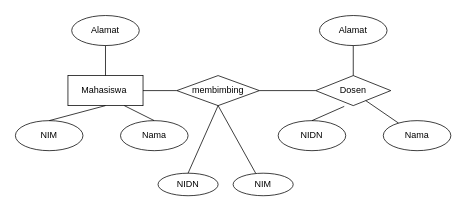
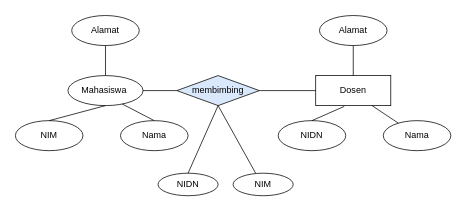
  <mxCell id="0" />
  <mxCell id="1" parent="0" />
- <mxCell id="2" value="Mahasiswa&amp;nbsp;" style="rounded=0;whiteSpace=wrap;html=1;" parent="1" vertex="1"><mxGeometry x="90" y="100" width="100" height="40" as="geometry" /></mxCell>
- <mxCell id="3" value="Dosen" style="rhombus;whiteSpace=wrap;html=1;" parent="1" vertex="1"><mxGeometry x="420" y="100" width="100" height="40" as="geometry" /></mxCell>
- <mxCell id="4" value="membimbing" style="rhombus;whiteSpace=wrap;html=1;" parent="1" vertex="1"><mxGeometry x="235" y="100" width="110" height="40" as="geometry" /></mxCell>
+ <mxCell id="2" value="Mahasiswa&amp;nbsp;" style="ellipse;whiteSpace=wrap;html=1;" parent="1" vertex="1"><mxGeometry x="90" y="100" width="100" height="40" as="geometry" /></mxCell>
+ <mxCell id="3" value="Dosen" style="rounded=0;whiteSpace=wrap;html=1;" parent="1" vertex="1"><mxGeometry x="420" y="100" width="100" height="40" as="geometry" /></mxCell>
+ <mxCell id="4" value="membimbing" style="rhombus;whiteSpace=wrap;html=1;fillColor=#dae8fc;" parent="1" vertex="1"><mxGeometry x="235" y="100" width="110" height="40" as="geometry" /></mxCell>
  <mxCell id="5" value="NIM" style="ellipse;whiteSpace=wrap;html=1;" parent="1" vertex="1"><mxGeometry x="20" y="160" width="90" height="40" as="geometry" /></mxCell>
  <mxCell id="6" value="Nama" style="ellipse;whiteSpace=wrap;html=1;" parent="1" vertex="1"><mxGeometry x="160" y="160" width="90" height="40" as="geometry" /></mxCell>
  <mxCell id="7" value="NIDN" style="ellipse;whiteSpace=wrap;html=1;" parent="1" vertex="1"><mxGeometry x="370" y="160" width="90" height="40" as="geometry" /></mxCell>
  <mxCell id="8" value="Nama" style="ellipse;whiteSpace=wrap;html=1;" parent="1" vertex="1"><mxGeometry x="510" y="160" width="90" height="40" as="geometry" /></mxCell>
  <mxCell id="9" value="" style="endArrow=none;html=1;entryX=0;entryY=0.5;entryDx=0;entryDy=0;exitX=1;exitY=0.5;exitDx=0;exitDy=0;" parent="1" source="2" target="4" edge="1"><mxGeometry width="50" height="50" relative="1" as="geometry"><mxPoint x="290" y="40" as="sourcePoint" /><mxPoint x="340" y="-10" as="targetPoint" /></mxGeometry></mxCell>
  <mxCell id="10" value="" style="endArrow=none;html=1;exitX=0;exitY=0.5;exitDx=0;exitDy=0;entryX=1;entryY=0.5;entryDx=0;entryDy=0;" parent="1" source="3" target="4" edge="1"><mxGeometry width="50" height="50" relative="1" as="geometry"><mxPoint x="190" y="-20" as="sourcePoint" /><mxPoint x="354" y="-30" as="targetPoint" /></mxGeometry></mxCell>
  <mxCell id="11" value="" style="endArrow=none;html=1;entryX=0.5;entryY=1;entryDx=0;entryDy=0;exitX=0.5;exitY=0;exitDx=0;exitDy=0;" parent="1" source="5" target="2" edge="1"><mxGeometry width="50" height="50" relative="1" as="geometry"><mxPoint x="290" y="40" as="sourcePoint" /><mxPoint x="340" y="-10" as="targetPoint" /></mxGeometry></mxCell>
  <mxCell id="12" value="" style="endArrow=none;html=1;entryX=0.75;entryY=1;entryDx=0;entryDy=0;exitX=0.5;exitY=0;exitDx=0;exitDy=0;" parent="1" source="6" target="2" edge="1"><mxGeometry width="50" height="50" relative="1" as="geometry"><mxPoint x="290" y="40" as="sourcePoint" /><mxPoint x="340" y="-10" as="targetPoint" /></mxGeometry></mxCell>
  <mxCell id="13" value="" style="endArrow=none;html=1;entryX=0.38;entryY=1.025;entryDx=0;entryDy=0;entryPerimeter=0;exitX=0.5;exitY=0;exitDx=0;exitDy=0;" parent="1" source="7" target="3" edge="1"><mxGeometry width="50" height="50" relative="1" as="geometry"><mxPoint x="290" y="40" as="sourcePoint" /><mxPoint x="340" y="-10" as="targetPoint" /></mxGeometry></mxCell>
  <mxCell id="14" value="" style="endArrow=none;html=1;entryX=0.75;entryY=1;entryDx=0;entryDy=0;" parent="1" source="8" target="3" edge="1"><mxGeometry width="50" height="50" relative="1" as="geometry"><mxPoint x="290" y="40" as="sourcePoint" /><mxPoint x="340" y="-10" as="targetPoint" /></mxGeometry></mxCell>
  <mxCell id="15" value="Alamat" style="ellipse;whiteSpace=wrap;html=1;" parent="1" vertex="1"><mxGeometry x="95" y="20" width="90" height="40" as="geometry" /></mxCell>
  <mxCell id="16" value="Alamat" style="ellipse;whiteSpace=wrap;html=1;" parent="1" vertex="1"><mxGeometry x="425" y="20" width="90" height="40" as="geometry" /></mxCell>
  <mxCell id="17" value="" style="endArrow=none;html=1;entryX=0.5;entryY=0;entryDx=0;entryDy=0;exitX=0.5;exitY=1;exitDx=0;exitDy=0;" parent="1" source="15" target="2" edge="1"><mxGeometry width="50" height="50" relative="1" as="geometry"><mxPoint x="290" y="140" as="sourcePoint" /><mxPoint x="340" y="90" as="targetPoint" /></mxGeometry></mxCell>
  <mxCell id="18" value="" style="endArrow=none;html=1;entryX=0.5;entryY=0;entryDx=0;entryDy=0;" parent="1" source="16" target="3" edge="1"><mxGeometry width="50" height="50" relative="1" as="geometry"><mxPoint x="290" y="140" as="sourcePoint" /><mxPoint x="340" y="90" as="targetPoint" /></mxGeometry></mxCell>
  <mxCell id="19" value="NIDN" style="ellipse;whiteSpace=wrap;html=1;" vertex="1" parent="1"><mxGeometry x="210" y="230" width="80" height="30" as="geometry" /></mxCell>
  <mxCell id="20" value="NIM" style="ellipse;whiteSpace=wrap;html=1;" vertex="1" parent="1"><mxGeometry x="310" y="230" width="80" height="30" as="geometry" /></mxCell>
  <mxCell id="21" value="" style="endArrow=none;html=1;entryX=0.5;entryY=1;entryDx=0;entryDy=0;" edge="1" parent="1" target="4"><mxGeometry width="50" height="50" relative="1" as="geometry"><mxPoint x="340" y="230" as="sourcePoint" /><mxPoint x="390" y="180" as="targetPoint" /></mxGeometry></mxCell>
  <mxCell id="22" value="" style="endArrow=none;html=1;exitX=0.5;exitY=0;exitDx=0;exitDy=0;" edge="1" parent="1" source="19"><mxGeometry width="50" height="50" relative="1" as="geometry"><mxPoint x="340" y="230" as="sourcePoint" /><mxPoint x="290" y="140" as="targetPoint" /></mxGeometry></mxCell>
